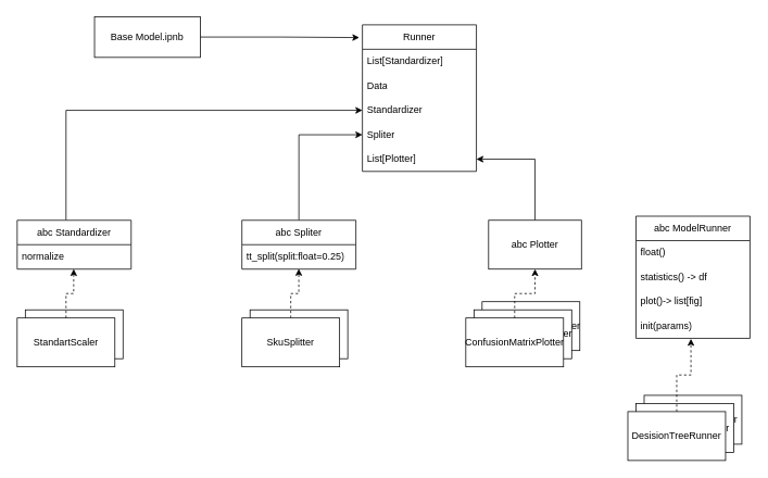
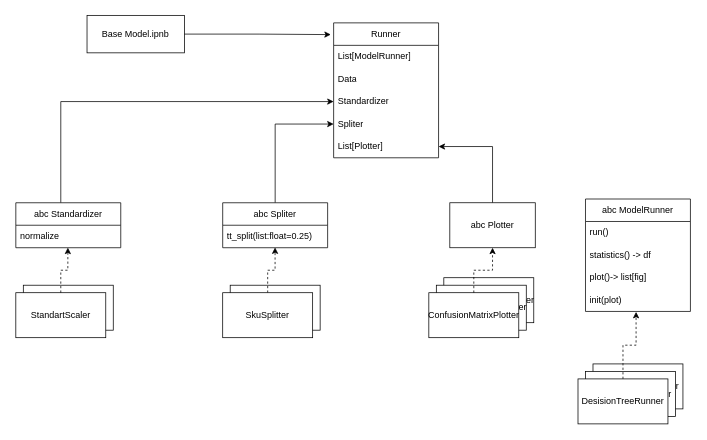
  <mxCell id="0" />
  <mxCell id="1" parent="0" />
  <mxCell id="2" value="SkuSplitter" style="rounded=0;whiteSpace=wrap;html=1;" vertex="1" parent="1"><mxGeometry x="306" y="380" width="120" height="60" as="geometry" /></mxCell>
  <mxCell id="3" value="Base Model.ipnb" style="rounded=0;whiteSpace=wrap;html=1;" parent="1" vertex="1"><mxGeometry x="115" y="20" width="130" height="50" as="geometry" /></mxCell>
  <mxCell id="4" style="edgeStyle=orthogonalEdgeStyle;rounded=0;orthogonalLoop=1;jettySize=auto;html=1;entryX=1;entryY=0.5;entryDx=0;entryDy=0;" edge="1" parent="1" source="5" target="23"><mxGeometry relative="1" as="geometry" /></mxCell>
  <mxCell id="5" value="abc Plotter" style="rounded=0;whiteSpace=wrap;html=1;" parent="1" vertex="1"><mxGeometry x="599" y="270" width="114" height="60" as="geometry" /></mxCell>
  <mxCell id="6" value="DesisionTreeRunner" style="rounded=0;whiteSpace=wrap;html=1;" parent="1" vertex="1"><mxGeometry x="790" y="485" width="120" height="60" as="geometry" /></mxCell>
  <mxCell id="7" value="DesisionTreeRunner" style="rounded=0;whiteSpace=wrap;html=1;" parent="1" vertex="1"><mxGeometry x="780" y="495" width="120" height="60" as="geometry" /></mxCell>
  <mxCell id="8" style="edgeStyle=orthogonalEdgeStyle;rounded=0;orthogonalLoop=1;jettySize=auto;html=1;entryX=0.482;entryY=1.019;entryDx=0;entryDy=0;dashed=1;entryPerimeter=0;" parent="1" source="9" target="14" edge="1"><mxGeometry relative="1" as="geometry"><mxPoint x="860" y="340" as="targetPoint" /></mxGeometry></mxCell>
  <mxCell id="9" value="DesisionTreeRunner" style="rounded=0;whiteSpace=wrap;html=1;" parent="1" vertex="1"><mxGeometry x="770" y="505" width="120" height="60" as="geometry" /></mxCell>
  <mxCell id="10" value="abc ModelRunner" style="swimlane;fontStyle=0;childLayout=stackLayout;horizontal=1;startSize=30;horizontalStack=0;resizeParent=1;resizeParentMax=0;resizeLast=0;collapsible=1;marginBottom=0;whiteSpace=wrap;html=1;" parent="1" vertex="1"><mxGeometry x="780" y="265" width="140" height="150" as="geometry" /></mxCell>
- <mxCell id="11" value="float()&lt;br&gt;" style="text;align=left;verticalAlign=middle;spacingLeft=4;spacingRight=4;overflow=hidden;points=[[0,0.5],[1,0.5]];portConstraint=eastwest;rotatable=0;whiteSpace=wrap;html=1;" parent="10" vertex="1"><mxGeometry y="30" width="140" height="30" as="geometry" /></mxCell>
+ <mxCell id="11" value="run()&lt;br&gt;" style="text;align=left;verticalAlign=middle;spacingLeft=4;spacingRight=4;overflow=hidden;points=[[0,0.5],[1,0.5]];portConstraint=eastwest;rotatable=0;whiteSpace=wrap;html=1;" parent="10" vertex="1"><mxGeometry y="30" width="140" height="30" as="geometry" /></mxCell>
  <mxCell id="12" value="statistics() -&amp;gt; df" style="text;align=left;verticalAlign=middle;spacingLeft=4;spacingRight=4;overflow=hidden;points=[[0,0.5],[1,0.5]];portConstraint=eastwest;rotatable=0;whiteSpace=wrap;html=1;" parent="10" vertex="1"><mxGeometry y="60" width="140" height="30" as="geometry" /></mxCell>
  <mxCell id="13" value="plot()-&amp;gt; list[fig]" style="text;align=left;verticalAlign=middle;spacingLeft=4;spacingRight=4;overflow=hidden;points=[[0,0.5],[1,0.5]];portConstraint=eastwest;rotatable=0;whiteSpace=wrap;html=1;" parent="10" vertex="1"><mxGeometry y="90" width="140" height="30" as="geometry" /></mxCell>
- <mxCell id="14" value="init(params)" style="text;align=left;verticalAlign=middle;spacingLeft=4;spacingRight=4;overflow=hidden;points=[[0,0.5],[1,0.5]];portConstraint=eastwest;rotatable=0;whiteSpace=wrap;html=1;" parent="10" vertex="1"><mxGeometry y="120" width="140" height="30" as="geometry" /></mxCell>
+ <mxCell id="14" value="init(plot)" style="text;align=left;verticalAlign=middle;spacingLeft=4;spacingRight=4;overflow=hidden;points=[[0,0.5],[1,0.5]];portConstraint=eastwest;rotatable=0;whiteSpace=wrap;html=1;" parent="10" vertex="1"><mxGeometry y="120" width="140" height="30" as="geometry" /></mxCell>
  <mxCell id="15" style="edgeStyle=orthogonalEdgeStyle;rounded=0;orthogonalLoop=1;jettySize=auto;html=1;entryX=0;entryY=0.5;entryDx=0;entryDy=0;" edge="1" parent="1" source="16" target="21"><mxGeometry relative="1" as="geometry"><Array as="points"><mxPoint x="80" y="135" /></Array></mxGeometry></mxCell>
  <mxCell id="16" value="abc Standardizer" style="swimlane;fontStyle=0;childLayout=stackLayout;horizontal=1;startSize=30;horizontalStack=0;resizeParent=1;resizeParentMax=0;resizeLast=0;collapsible=1;marginBottom=0;whiteSpace=wrap;html=1;" parent="1" vertex="1"><mxGeometry x="20" y="270" width="140" height="60" as="geometry" /></mxCell>
  <mxCell id="17" value="normalize" style="text;align=left;verticalAlign=middle;spacingLeft=4;spacingRight=4;overflow=hidden;points=[[0,0.5],[1,0.5]];portConstraint=eastwest;rotatable=0;whiteSpace=wrap;html=1;" parent="16" vertex="1"><mxGeometry y="30" width="140" height="30" as="geometry" /></mxCell>
  <mxCell id="18" value="Runner" style="swimlane;fontStyle=0;childLayout=stackLayout;horizontal=1;startSize=30;horizontalStack=0;resizeParent=1;resizeParentMax=0;resizeLast=0;collapsible=1;marginBottom=0;whiteSpace=wrap;html=1;" parent="1" vertex="1"><mxGeometry x="444" y="30" width="140" height="180" as="geometry" /></mxCell>
- <mxCell id="19" value="List[Standardizer]" style="text;align=left;verticalAlign=middle;spacingLeft=4;spacingRight=4;overflow=hidden;points=[[0,0.5],[1,0.5]];portConstraint=eastwest;rotatable=0;whiteSpace=wrap;html=1;" parent="18" vertex="1"><mxGeometry y="30" width="140" height="30" as="geometry" /></mxCell>
+ <mxCell id="19" value="List[ModelRunner]" style="text;align=left;verticalAlign=middle;spacingLeft=4;spacingRight=4;overflow=hidden;points=[[0,0.5],[1,0.5]];portConstraint=eastwest;rotatable=0;whiteSpace=wrap;html=1;" parent="18" vertex="1"><mxGeometry y="30" width="140" height="30" as="geometry" /></mxCell>
  <mxCell id="20" value="Data" style="text;align=left;verticalAlign=middle;spacingLeft=4;spacingRight=4;overflow=hidden;points=[[0,0.5],[1,0.5]];portConstraint=eastwest;rotatable=0;whiteSpace=wrap;html=1;" parent="18" vertex="1"><mxGeometry y="60" width="140" height="30" as="geometry" /></mxCell>
  <mxCell id="21" value="Standardizer" style="text;align=left;verticalAlign=middle;spacingLeft=4;spacingRight=4;overflow=hidden;points=[[0,0.5],[1,0.5]];portConstraint=eastwest;rotatable=0;whiteSpace=wrap;html=1;" vertex="1" parent="18"><mxGeometry y="90" width="140" height="30" as="geometry" /></mxCell>
  <mxCell id="22" value="Spliter" style="text;align=left;verticalAlign=middle;spacingLeft=4;spacingRight=4;overflow=hidden;points=[[0,0.5],[1,0.5]];portConstraint=eastwest;rotatable=0;whiteSpace=wrap;html=1;" vertex="1" parent="18"><mxGeometry y="120" width="140" height="30" as="geometry" /></mxCell>
  <mxCell id="23" value="List[Plotter]" style="text;align=left;verticalAlign=middle;spacingLeft=4;spacingRight=4;overflow=hidden;points=[[0,0.5],[1,0.5]];portConstraint=eastwest;rotatable=0;whiteSpace=wrap;html=1;" vertex="1" parent="18"><mxGeometry y="150" width="140" height="30" as="geometry" /></mxCell>
  <mxCell id="24" value="StandartScaler" style="rounded=0;whiteSpace=wrap;html=1;" vertex="1" parent="1"><mxGeometry x="30" y="380" width="120" height="60" as="geometry" /></mxCell>
  <mxCell id="25" value="StandartScaler" style="rounded=0;whiteSpace=wrap;html=1;" vertex="1" parent="1"><mxGeometry x="20" y="390" width="120" height="60" as="geometry" /></mxCell>
  <mxCell id="26" style="edgeStyle=orthogonalEdgeStyle;rounded=0;orthogonalLoop=1;jettySize=auto;html=1;entryX=0;entryY=0.5;entryDx=0;entryDy=0;" edge="1" parent="1" source="27" target="22"><mxGeometry relative="1" as="geometry" /></mxCell>
  <mxCell id="27" value="abc Spliter" style="swimlane;fontStyle=0;childLayout=stackLayout;horizontal=1;startSize=30;horizontalStack=0;resizeParent=1;resizeParentMax=0;resizeLast=0;collapsible=1;marginBottom=0;whiteSpace=wrap;html=1;" vertex="1" parent="1"><mxGeometry x="296" y="270" width="140" height="60" as="geometry" /></mxCell>
- <mxCell id="28" value="tt_split(split:float=0.25)" style="text;align=left;verticalAlign=middle;spacingLeft=4;spacingRight=4;overflow=hidden;points=[[0,0.5],[1,0.5]];portConstraint=eastwest;rotatable=0;whiteSpace=wrap;html=1;" vertex="1" parent="27"><mxGeometry y="30" width="140" height="30" as="geometry" /></mxCell>
+ <mxCell id="28" value="tt_split(list:float=0.25)" style="text;align=left;verticalAlign=middle;spacingLeft=4;spacingRight=4;overflow=hidden;points=[[0,0.5],[1,0.5]];portConstraint=eastwest;rotatable=0;whiteSpace=wrap;html=1;" vertex="1" parent="27"><mxGeometry y="30" width="140" height="30" as="geometry" /></mxCell>
  <mxCell id="29" style="edgeStyle=orthogonalEdgeStyle;rounded=0;orthogonalLoop=1;jettySize=auto;html=1;entryX=0.499;entryY=0.987;entryDx=0;entryDy=0;entryPerimeter=0;dashed=1;exitX=0.5;exitY=0;exitDx=0;exitDy=0;" edge="1" parent="1" source="35" target="28"><mxGeometry relative="1" as="geometry"><mxPoint x="280" y="415" as="sourcePoint" /><mxPoint x="366" y="360" as="targetPoint" /><Array as="points"><mxPoint x="356" y="360" /><mxPoint x="366" y="360" /></Array></mxGeometry></mxCell>
  <mxCell id="30" value="ConfusionMatrixPlotter" style="rounded=0;whiteSpace=wrap;html=1;" vertex="1" parent="1"><mxGeometry x="591" y="370" width="120" height="60" as="geometry" /></mxCell>
  <mxCell id="31" value="ConfusionMatrixPlotter" style="rounded=0;whiteSpace=wrap;html=1;" vertex="1" parent="1"><mxGeometry x="581" y="380" width="120" height="60" as="geometry" /></mxCell>
  <mxCell id="32" value="ConfusionMatrixPlotter" style="rounded=0;whiteSpace=wrap;html=1;" vertex="1" parent="1"><mxGeometry x="571" y="390" width="120" height="60" as="geometry" /></mxCell>
  <mxCell id="33" style="edgeStyle=orthogonalEdgeStyle;rounded=0;orthogonalLoop=1;jettySize=auto;html=1;exitX=0.5;exitY=0;exitDx=0;exitDy=0;entryX=0.5;entryY=1;entryDx=0;entryDy=0;dashed=1;" edge="1" parent="1" source="32" target="5"><mxGeometry relative="1" as="geometry" /></mxCell>
  <mxCell id="34" style="edgeStyle=orthogonalEdgeStyle;rounded=0;orthogonalLoop=1;jettySize=auto;html=1;entryX=-0.027;entryY=0.087;entryDx=0;entryDy=0;entryPerimeter=0;" edge="1" parent="1" source="3" target="18"><mxGeometry relative="1" as="geometry" /></mxCell>
  <mxCell id="35" value="SkuSplitter" style="rounded=0;whiteSpace=wrap;html=1;" vertex="1" parent="1"><mxGeometry x="296" y="390" width="120" height="60" as="geometry" /></mxCell>
  <mxCell id="36" style="edgeStyle=orthogonalEdgeStyle;rounded=0;orthogonalLoop=1;jettySize=auto;html=1;entryX=0.496;entryY=0.995;entryDx=0;entryDy=0;entryPerimeter=0;dashed=1;exitX=0.5;exitY=0;exitDx=0;exitDy=0;" edge="1" parent="1" source="25" target="17"><mxGeometry relative="1" as="geometry"><mxPoint x="110" y="360" as="sourcePoint" /></mxGeometry></mxCell>
